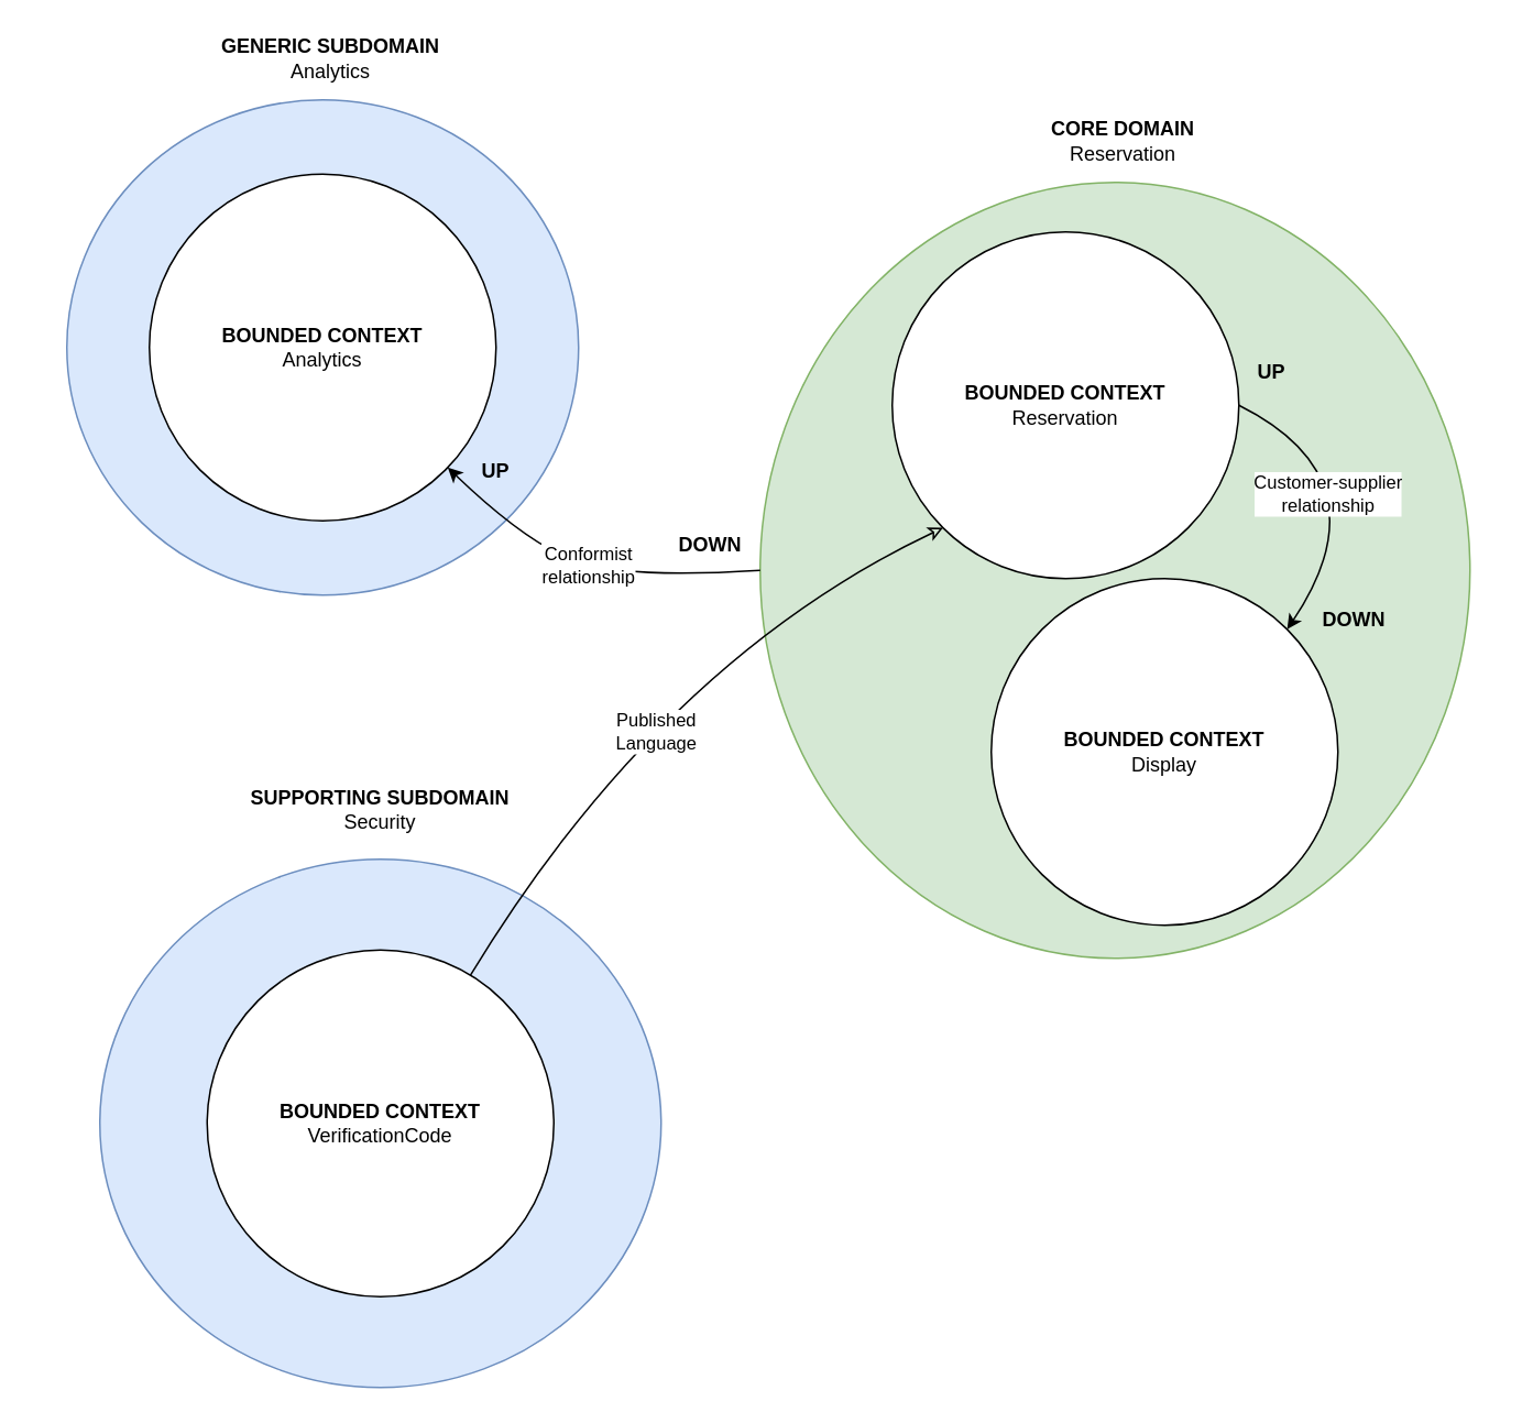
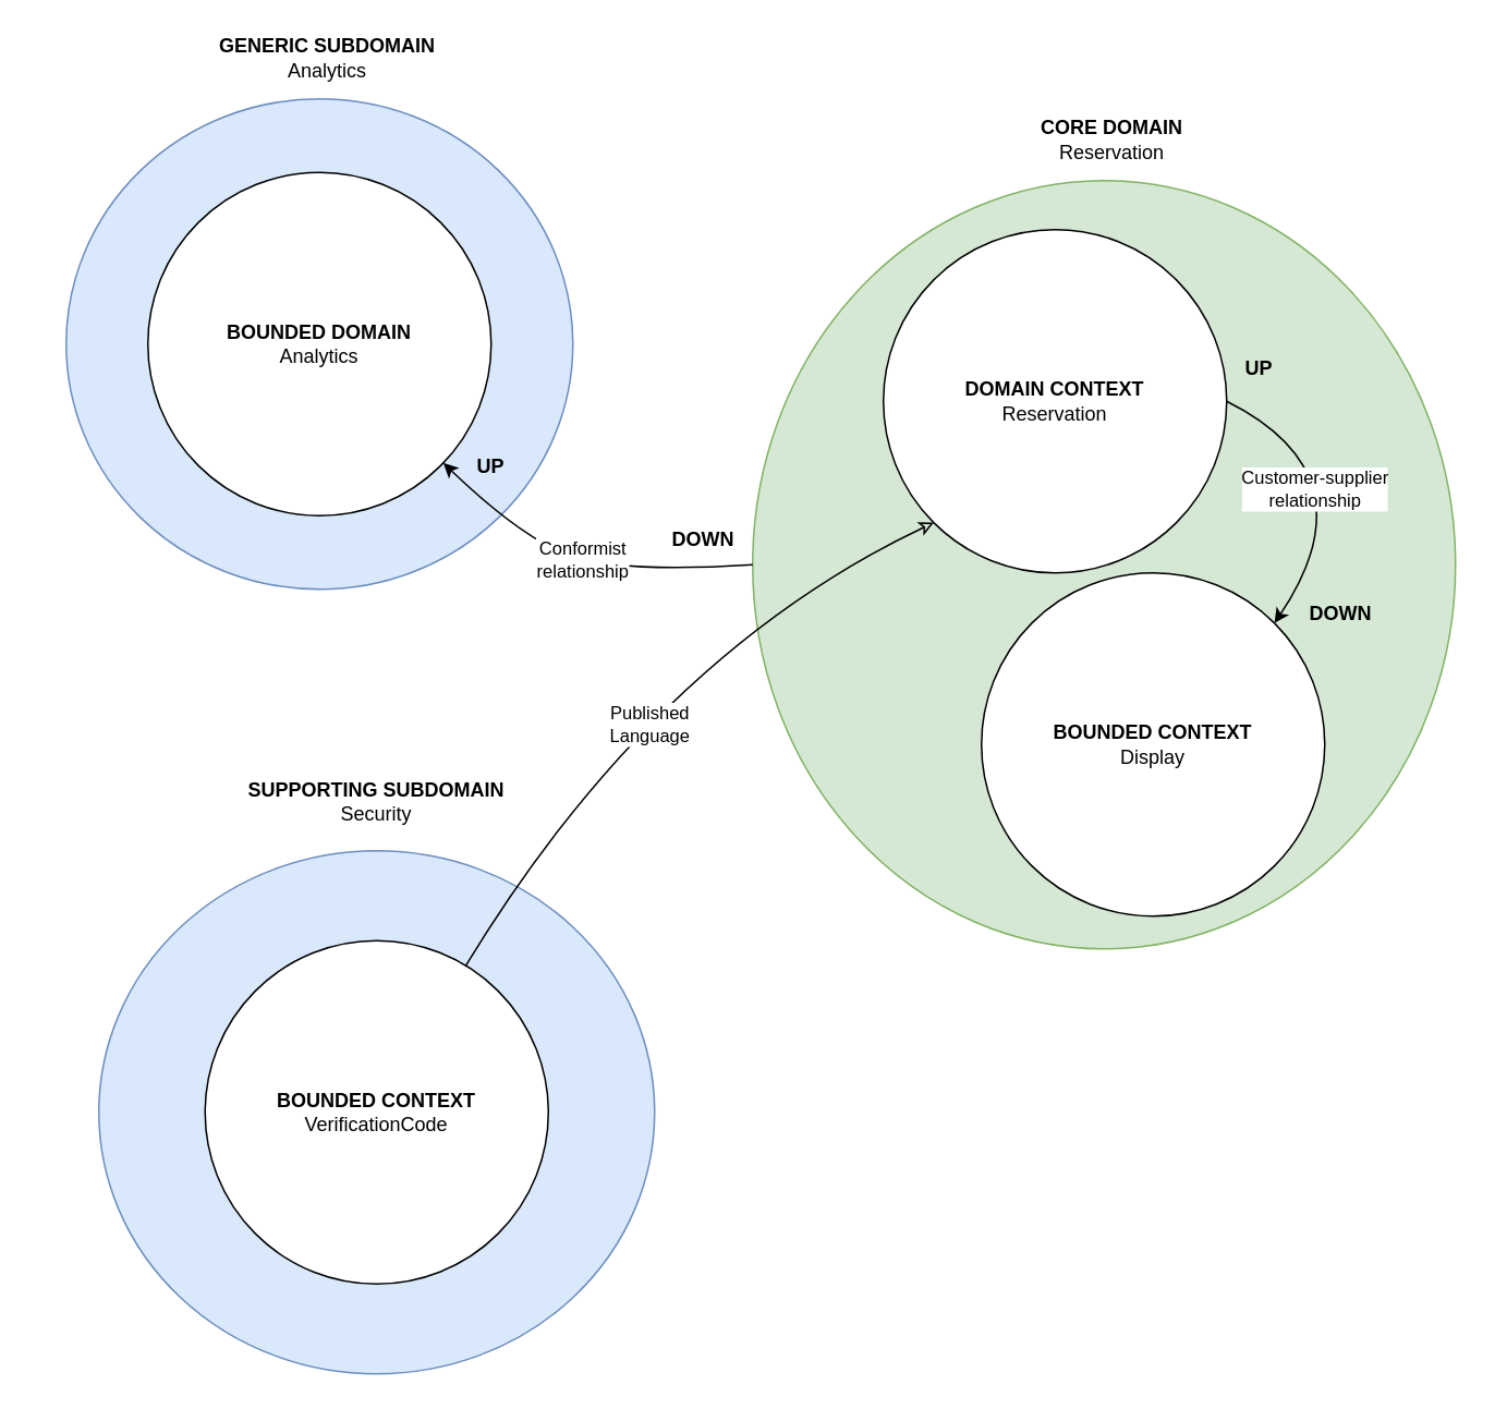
  <mxCell id="0" />
  <mxCell id="1" parent="0" />
  <mxCell id="2" value="" style="ellipse;whiteSpace=wrap;html=1;fillColor=#d5e8d4;strokeColor=#82b366;" parent="1" vertex="1"><mxGeometry x="460" y="110" width="430" height="470" as="geometry" /></mxCell>
  <mxCell id="3" value="" style="ellipse;whiteSpace=wrap;html=1;fillColor=#dae8fc;strokeColor=#6c8ebf;" parent="1" vertex="1"><mxGeometry x="60" y="520" width="340" height="320" as="geometry" /></mxCell>
  <mxCell id="4" value="" style="ellipse;whiteSpace=wrap;html=1;fillColor=#dae8fc;strokeColor=#6c8ebf;" parent="1" vertex="1"><mxGeometry x="40" y="60" width="310" height="300" as="geometry" /></mxCell>
  <mxCell id="5" value="&lt;b&gt;CORE DOMAIN&lt;/b&gt;&lt;br&gt;Reservation" style="text;html=1;strokeColor=none;fillColor=none;align=center;verticalAlign=middle;whiteSpace=wrap;rounded=0;" parent="1" vertex="1"><mxGeometry x="460" y="70" width="440" height="30" as="geometry" /></mxCell>
  <mxCell id="6" value="&lt;b&gt;GENERIC SUBDOMAIN&lt;/b&gt;&lt;br&gt;Analytics" style="text;html=1;strokeColor=none;fillColor=none;align=center;verticalAlign=middle;whiteSpace=wrap;rounded=0;" parent="1" vertex="1"><mxGeometry x="20" y="20" width="360" height="30" as="geometry" /></mxCell>
  <mxCell id="7" value="&lt;b&gt;SUPPORTING SUBDOMAIN&lt;/b&gt;&lt;br&gt;Security" style="text;html=1;strokeColor=none;fillColor=none;align=center;verticalAlign=middle;whiteSpace=wrap;rounded=0;" parent="1" vertex="1"><mxGeometry x="30" y="475" width="400" height="30" as="geometry" /></mxCell>
- <mxCell id="8" value="&lt;b&gt;BOUNDED CONTEXT&lt;/b&gt;&lt;br&gt;Analytics" style="ellipse;whiteSpace=wrap;html=1;" parent="1" vertex="1"><mxGeometry x="90" y="105" width="210" height="210" as="geometry" /></mxCell>
+ <mxCell id="8" value="&lt;b&gt;BOUNDED DOMAIN&lt;/b&gt;&lt;br&gt;Analytics" style="ellipse;whiteSpace=wrap;html=1;" parent="1" vertex="1"><mxGeometry x="90" y="105" width="210" height="210" as="geometry" /></mxCell>
  <mxCell id="9" value="&lt;b&gt;BOUNDED CONTEXT&lt;/b&gt;&lt;br&gt;VerificationCode" style="ellipse;whiteSpace=wrap;html=1;" parent="1" vertex="1"><mxGeometry x="125" y="575" width="210" height="210" as="geometry" /></mxCell>
  <mxCell id="10" value="&lt;b&gt;BOUNDED CONTEXT&lt;/b&gt;&lt;br&gt;Display" style="ellipse;whiteSpace=wrap;html=1;" parent="1" vertex="1"><mxGeometry x="600" y="350" width="210" height="210" as="geometry" /></mxCell>
- <mxCell id="11" value="&lt;b&gt;BOUNDED CONTEXT&lt;/b&gt;&lt;br&gt;Reservation" style="ellipse;whiteSpace=wrap;html=1;" parent="1" vertex="1"><mxGeometry x="540" y="140" width="210" height="210" as="geometry" /></mxCell>
+ <mxCell id="11" value="&lt;b&gt;DOMAIN CONTEXT&lt;/b&gt;&lt;br&gt;Reservation" style="ellipse;whiteSpace=wrap;html=1;" parent="1" vertex="1"><mxGeometry x="540" y="140" width="210" height="210" as="geometry" /></mxCell>
  <mxCell id="12" value="" style="curved=1;endArrow=classic;html=1;rounded=0;exitX=0;exitY=0.5;exitDx=0;exitDy=0;" parent="1" source="2" target="8" edge="1"><mxGeometry width="50" height="50" relative="1" as="geometry"><mxPoint x="690" y="560" as="sourcePoint" /><mxPoint x="740" y="510" as="targetPoint" /><Array as="points"><mxPoint x="380" y="350" /><mxPoint x="320" y="330" /></Array></mxGeometry></mxCell>
  <mxCell id="13" value="Conformist&lt;br&gt;relationship" style="edgeLabel;html=1;align=center;verticalAlign=middle;resizable=0;points=[];" parent="12" vertex="1" connectable="0"><mxGeometry x="0.005" relative="1" as="geometry"><mxPoint as="offset" /></mxGeometry></mxCell>
  <mxCell id="14" value="" style="curved=1;endArrow=classic;html=1;rounded=0;entryX=0;entryY=1;entryDx=0;entryDy=0;startArrow=none;startFill=0;endFill=0;" parent="1" source="9" target="11" edge="1"><mxGeometry width="50" height="50" relative="1" as="geometry"><mxPoint x="470" y="355" as="sourcePoint" /><mxPoint x="280.746" y="292.716" as="targetPoint" /><Array as="points"><mxPoint x="400" y="400" /></Array></mxGeometry></mxCell>
  <mxCell id="15" value="Published&lt;br&gt;Language" style="edgeLabel;html=1;align=center;verticalAlign=middle;resizable=0;points=[];" parent="14" vertex="1" connectable="0"><mxGeometry x="-0.105" y="-19" relative="1" as="geometry"><mxPoint as="offset" /></mxGeometry></mxCell>
  <mxCell id="16" value="" style="curved=1;endArrow=classic;html=1;rounded=0;entryX=1;entryY=0;entryDx=0;entryDy=0;exitX=1;exitY=0.5;exitDx=0;exitDy=0;" parent="1" source="11" target="10" edge="1"><mxGeometry width="50" height="50" relative="1" as="geometry"><mxPoint x="690" y="560" as="sourcePoint" /><mxPoint x="740" y="510" as="targetPoint" /><Array as="points"><mxPoint x="840" y="290" /></Array></mxGeometry></mxCell>
  <mxCell id="17" value="Customer-supplier&lt;br&gt;relationship" style="edgeLabel;html=1;align=center;verticalAlign=middle;resizable=0;points=[];" parent="16" vertex="1" connectable="0"><mxGeometry x="-0.309" y="-24" relative="1" as="geometry"><mxPoint as="offset" /></mxGeometry></mxCell>
  <mxCell id="18" value="&lt;b&gt;UP&lt;/b&gt;" style="text;html=1;strokeColor=none;fillColor=none;align=center;verticalAlign=middle;whiteSpace=wrap;rounded=0;" vertex="1" parent="1"><mxGeometry x="280" y="270" width="40" height="30" as="geometry" /></mxCell>
  <mxCell id="19" value="&lt;b&gt;DOWN&lt;/b&gt;" style="text;html=1;strokeColor=none;fillColor=none;align=center;verticalAlign=middle;whiteSpace=wrap;rounded=0;" vertex="1" parent="1"><mxGeometry x="410" y="315" width="40" height="30" as="geometry" /></mxCell>
  <mxCell id="20" value="&lt;b&gt;UP&lt;/b&gt;" style="text;html=1;strokeColor=none;fillColor=none;align=center;verticalAlign=middle;whiteSpace=wrap;rounded=0;" vertex="1" parent="1"><mxGeometry x="750" y="210" width="40" height="30" as="geometry" /></mxCell>
  <mxCell id="21" value="&lt;b&gt;DOWN&lt;/b&gt;" style="text;html=1;strokeColor=none;fillColor=none;align=center;verticalAlign=middle;whiteSpace=wrap;rounded=0;" vertex="1" parent="1"><mxGeometry x="800" y="360" width="40" height="30" as="geometry" /></mxCell>
